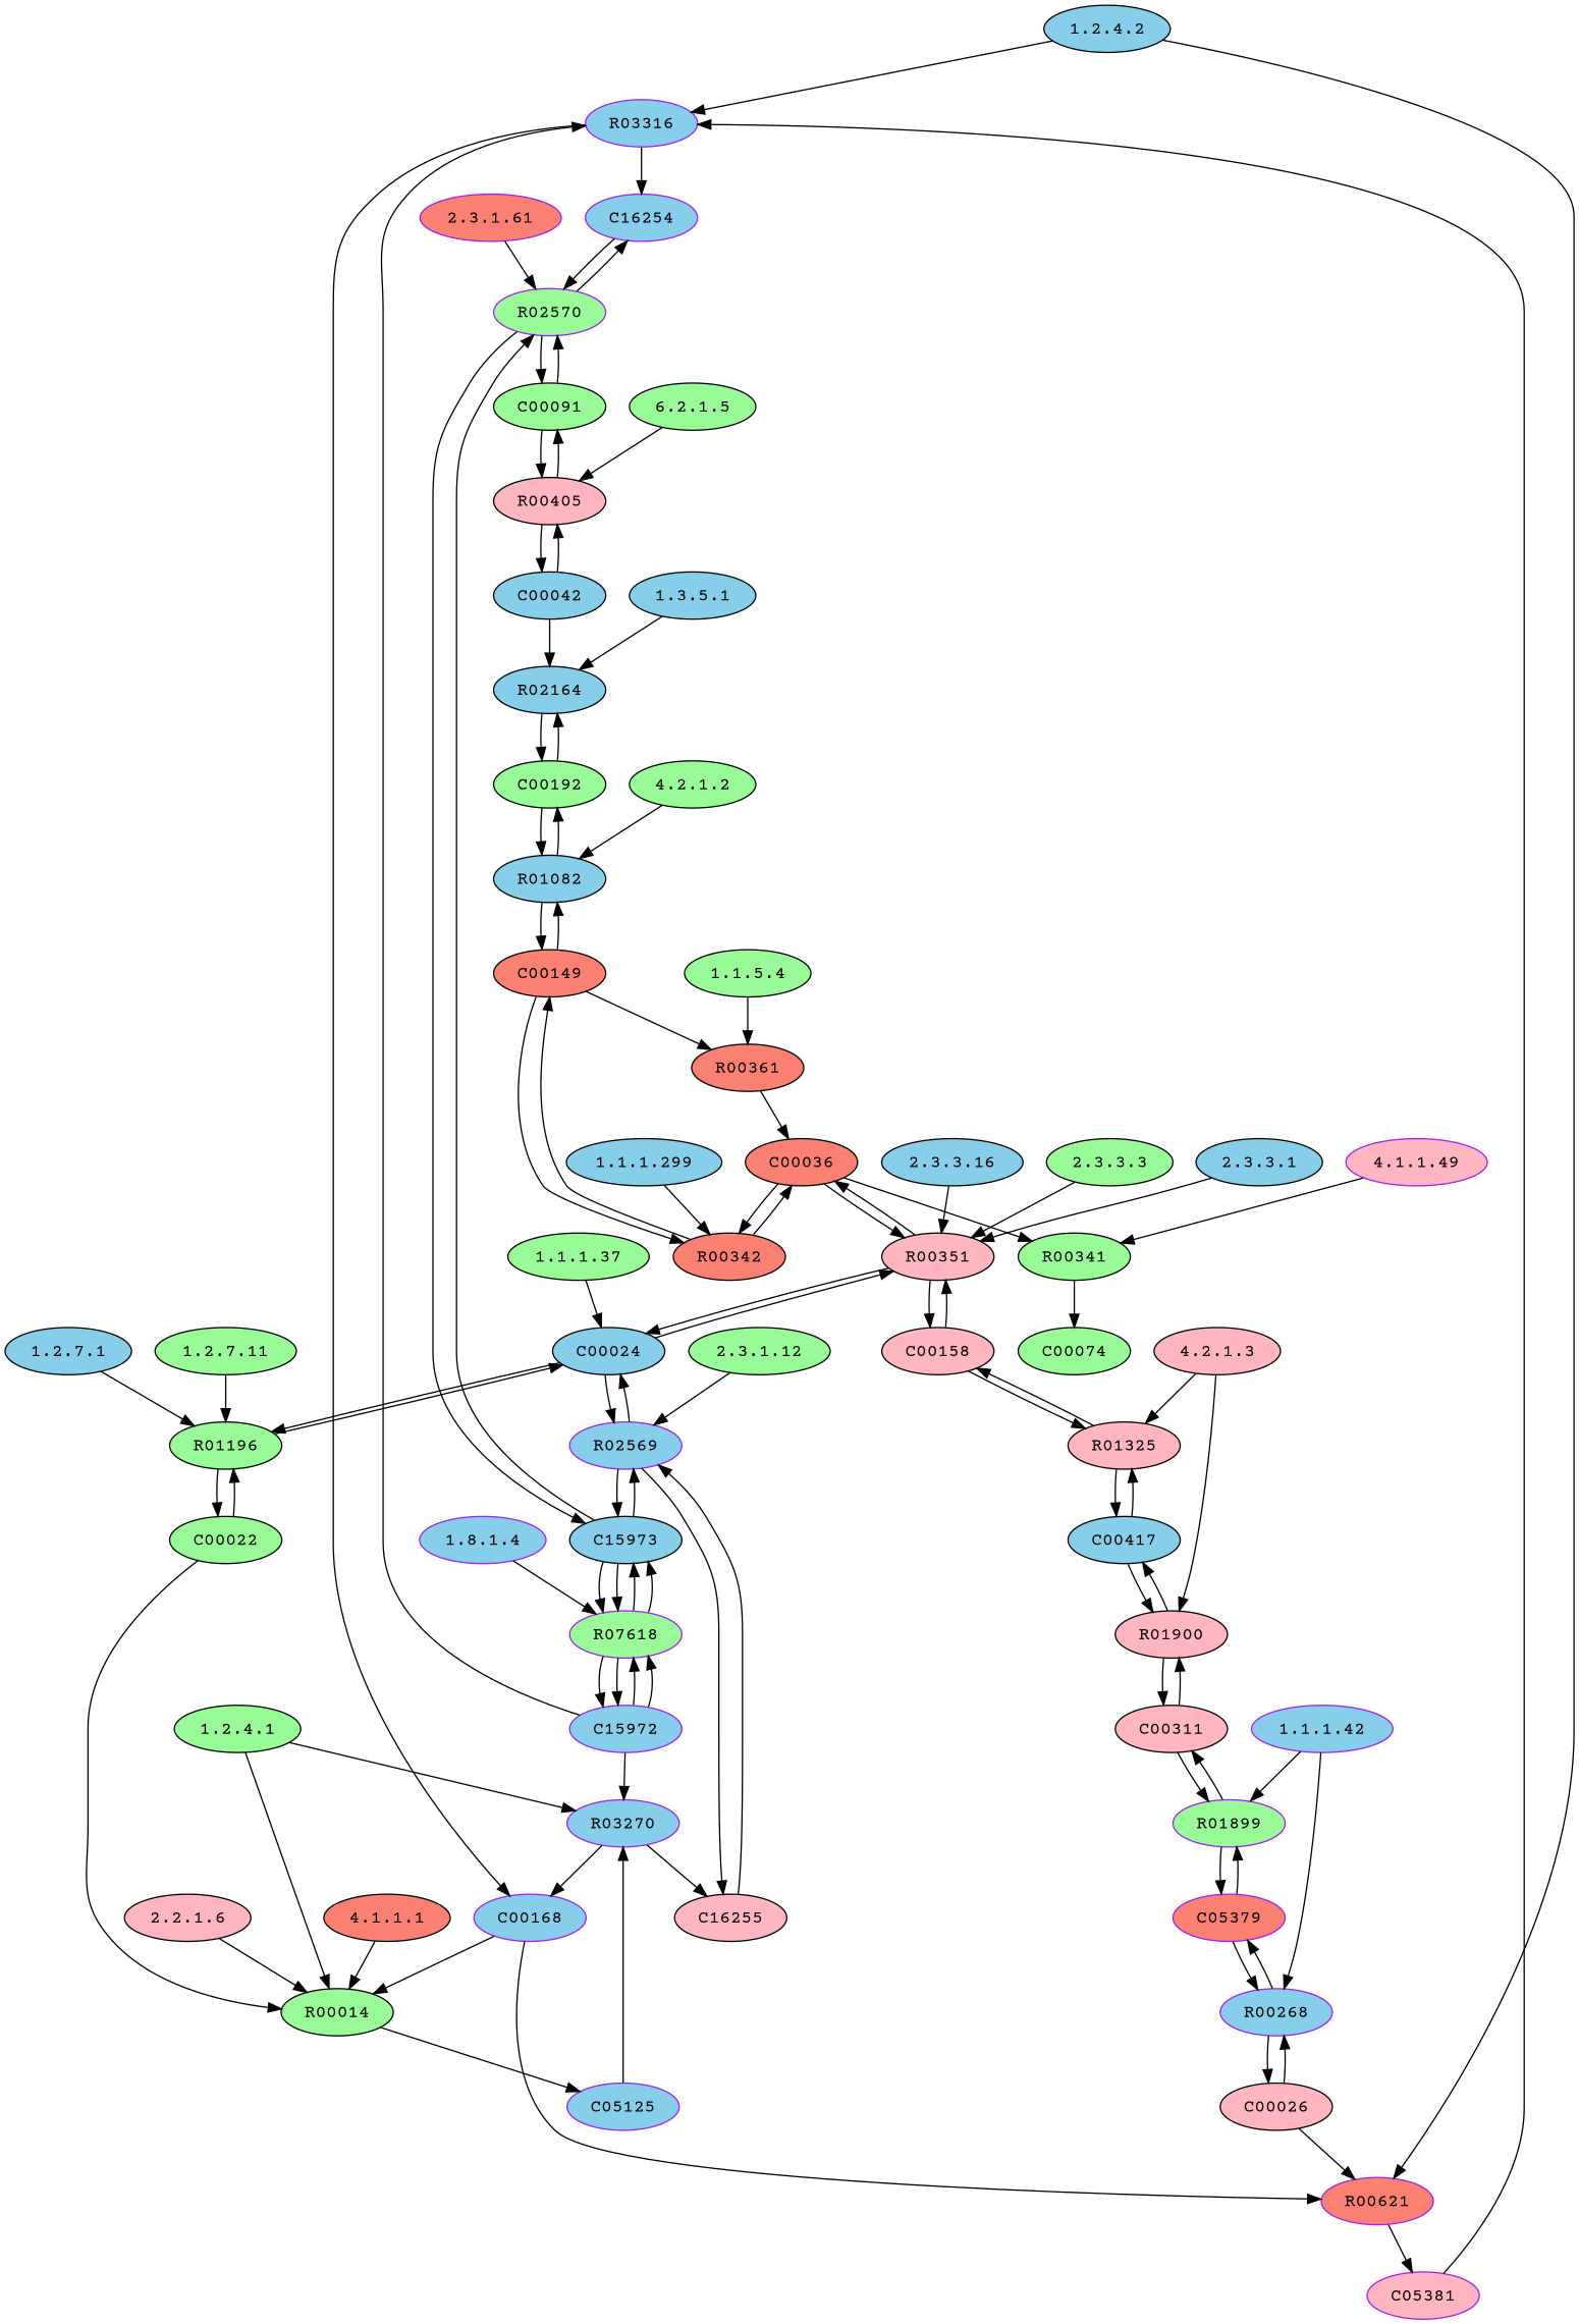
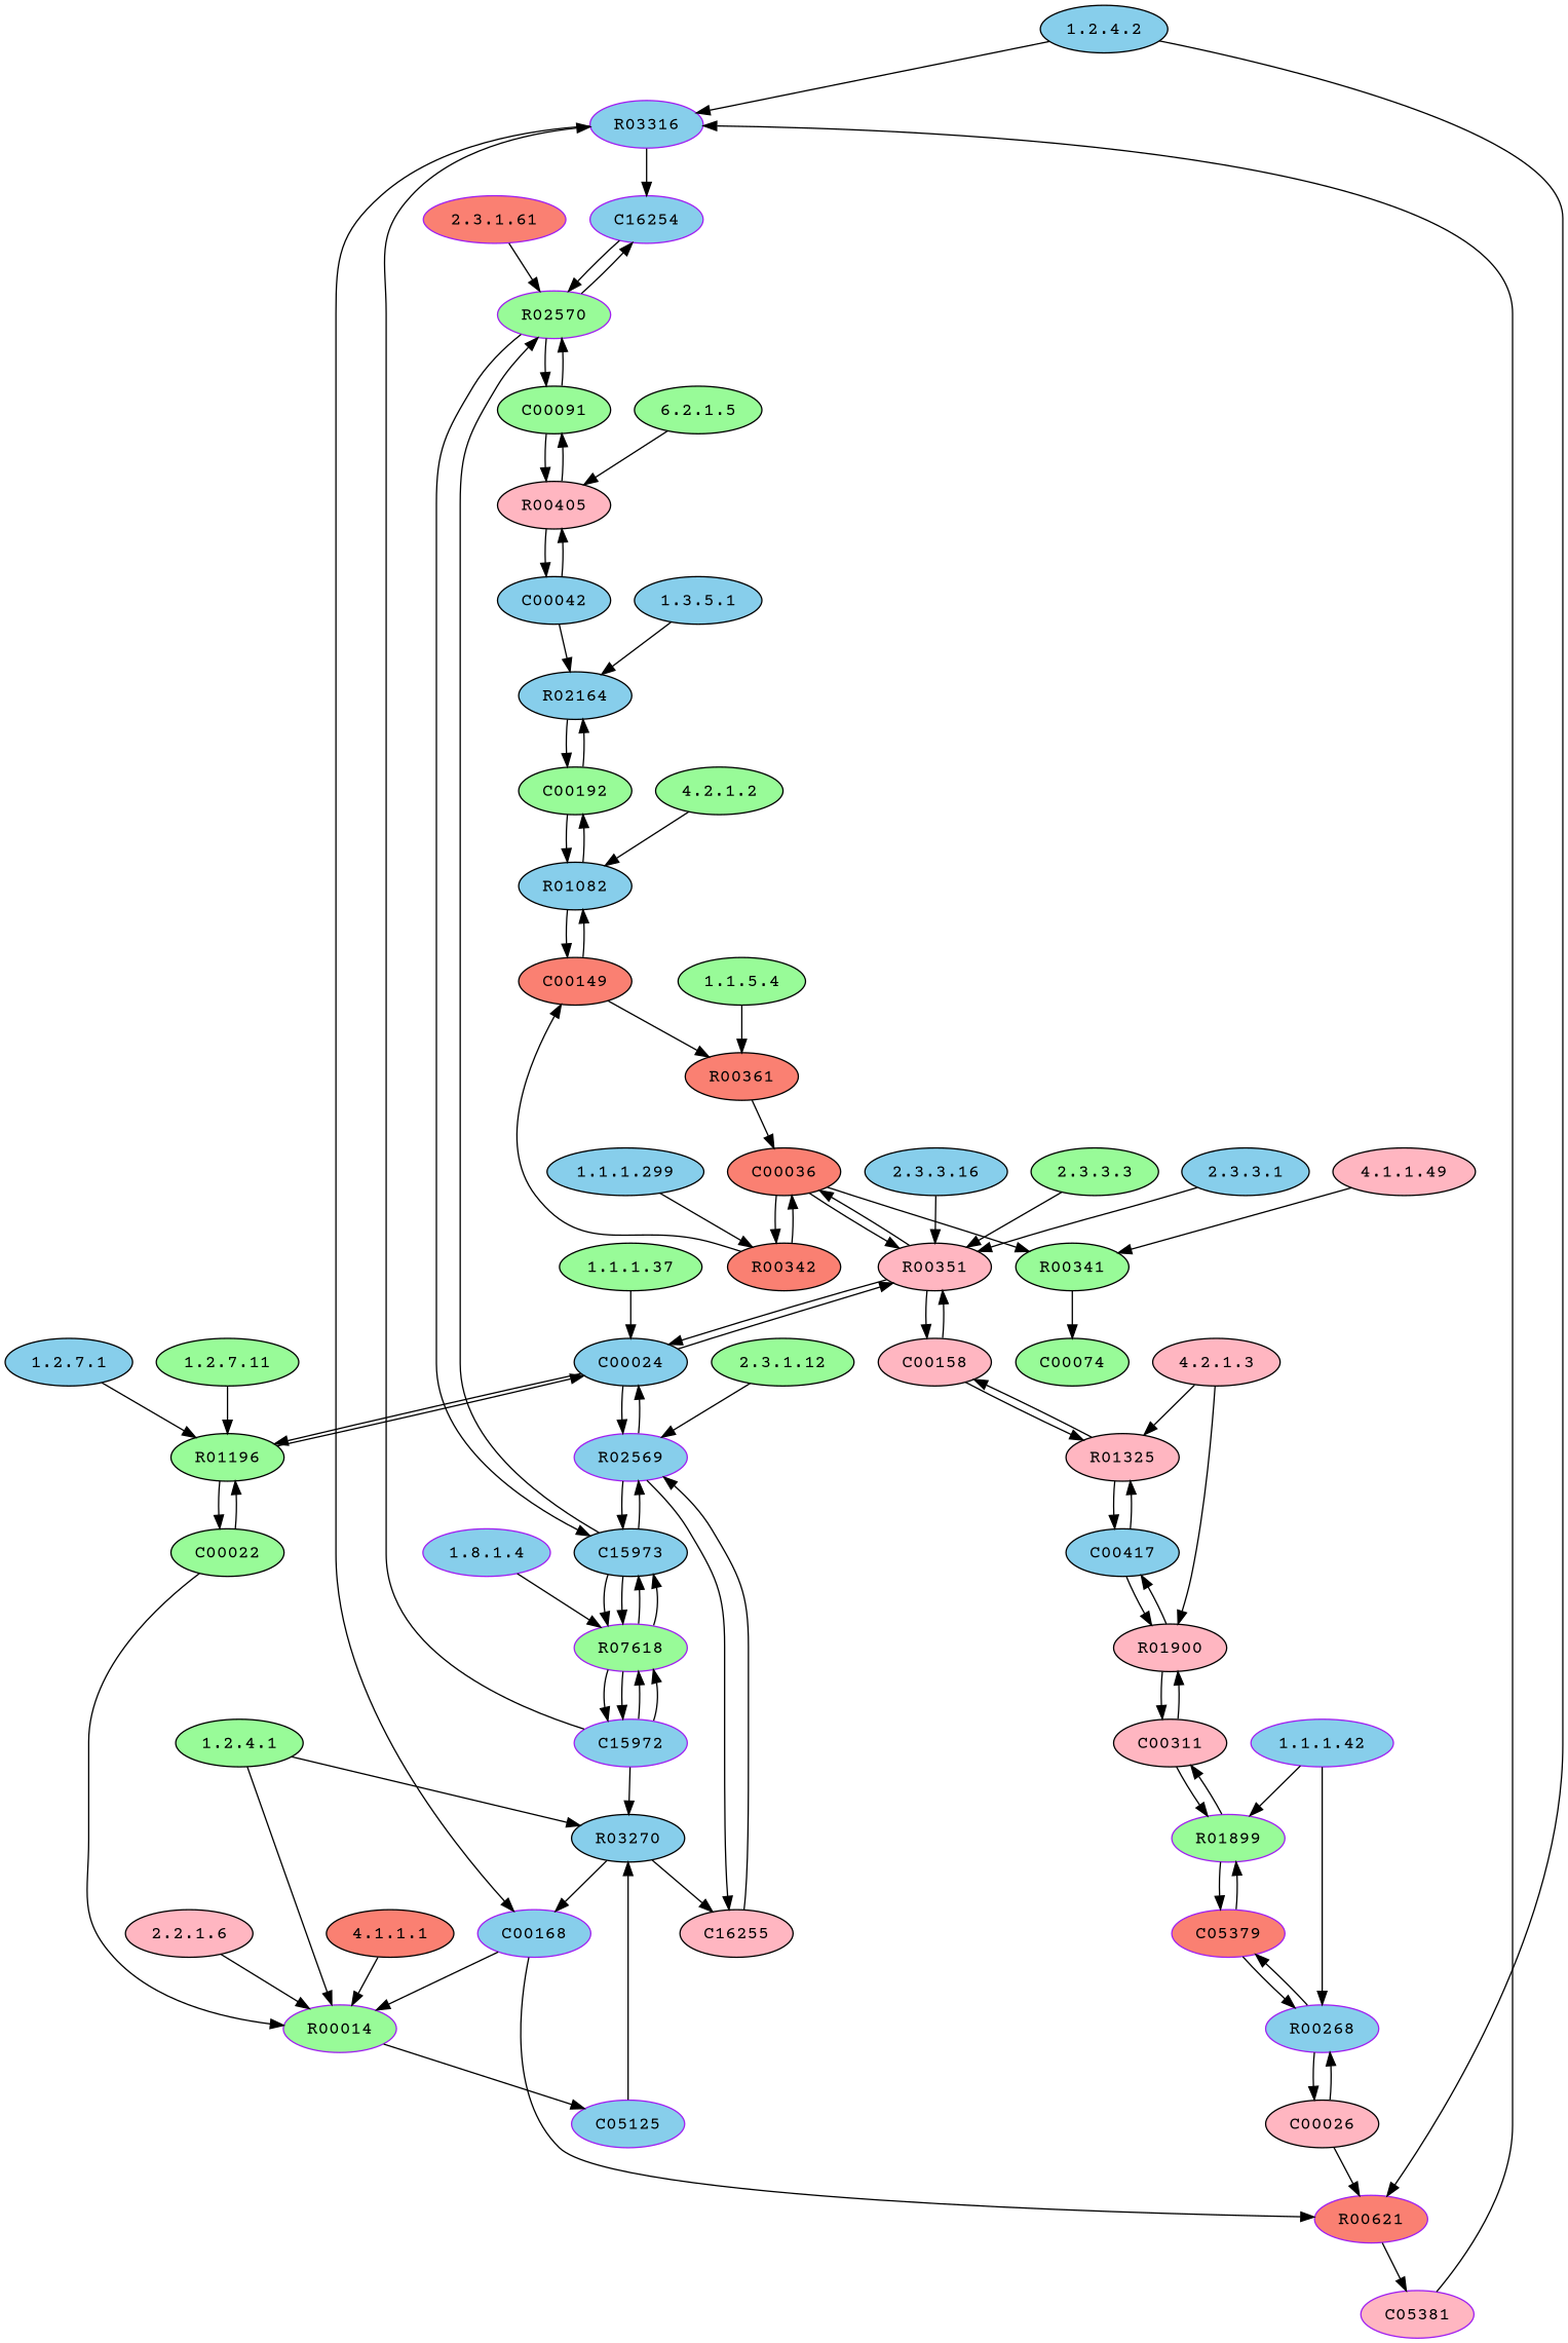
  digraph {
    fontname="Courier Prime"
    node [fillcolor=skyblue fontname="Courier Prime" style=filled type=E]
    edge [fontname="Courier Prime"]
    R03316 [color=purple type=R]
    "1.2.4.2"
    R00621 [color=purple fillcolor=salmon type=R]
    C16254 [color=purple type=C]
    n5 [color=purple label=C00168 type=C]
    C05381 [color=purple fillcolor=lightpink type=C]
-   "4.1.1.49" [fillcolor=lightpink color=purple]
+   "4.1.1.49" [fillcolor=lightpink]
    R00341 [fillcolor=palegreen type=R]
    C00074 [fillcolor=palegreen type=C]
    "2.3.1.12" [color=black fillcolor=palegreen]
    R02569 [color=purple type=R]
    C00024 [type=C]
    C15973 [type=C]
    C16255 [fillcolor=lightpink type=C]
    "1.2.7.11" [fillcolor=palegreen]
    R01196 [fillcolor=palegreen type=R]
    C00022 [fillcolor=palegreen type=C]
    "4.1.1.1" [fillcolor=salmon]
-   R00014 [color=black fillcolor=palegreen type=R]
+   R00014 [color=purple fillcolor=palegreen type=R]
    C05125 [color=purple type=C]
    "1.1.5.4" [fillcolor=palegreen]
    R00361 [fillcolor=salmon type=R]
    C00036 [fillcolor=salmon type=C]
    "6.2.1.5" [fillcolor=palegreen]
    R00405 [fillcolor=lightpink type=R]
    C00091 [fillcolor=palegreen type=C]
    C00042 [type=C]
    "2.3.1.61" [color=purple fillcolor=salmon]
    R02570 [color=purple fillcolor=palegreen type=R]
    R00342 [fillcolor=salmon type=R]
    "1.1.1.299"
    C00149 [fillcolor=salmon type=C]
    "4.2.1.3" [fillcolor=lightpink]
    R01900 [fillcolor=lightpink type=R]
    R01325 [fillcolor=lightpink type=R]
    C00417 [type=C]
    C00311 [fillcolor=lightpink type=C]
    C00158 [fillcolor=lightpink type=C]
    R00351 [fillcolor=lightpink type=R]
    "2.3.3.16"
    "4.2.1.2" [fillcolor=palegreen]
    R01082 [type=R]
    n43 [fillcolor=palegreen label=C00192 type=C]
    "1.8.1.4" [color=purple]
    R07618 [color=purple fillcolor=palegreen type=R]
    C15972 [color=purple type=C]
    "1.2.7.1"
    R02164 [type=R]
    "1.3.5.1"
    "2.2.1.6" [fillcolor=lightpink]
    "2.3.3.3" [fillcolor=palegreen]
    "1.1.1.37" [fillcolor=palegreen]
    "2.3.3.1"
    "1.2.4.1" [fillcolor=palegreen]
-   R03270 [color=purple type=R]
+   R03270 [color=black type=R]
    "1.1.1.42" [color=purple]
    R00268 [color=purple type=R]
    R01899 [color=purple fillcolor=palegreen type=R]
    C00026 [fillcolor=lightpink type=C]
    C05379 [color=purple fillcolor=salmon type=C]
    R03316 -> C16254
    R03316 -> n5
    "1.2.4.2" -> R03316
    "1.2.4.2" -> R00621
    R00621 -> C05381
    C16254 -> R02570
    n5 -> R00621
    n5 -> R00014
    C05381 -> R03316
    "4.1.1.49" -> R00341
    R00341 -> C00074
    "2.3.1.12" -> R02569
    R02569 -> C00024
    R02569 -> C15973
    R02569 -> C16255
    C00024 -> R02569
    C00024 -> R01196
    C00024 -> R00351
    C15973 -> R02569
    C15973 -> R02570
    C15973 -> R07618
    C15973 -> R07618
    C16255 -> R02569
    "1.2.7.11" -> R01196
    R01196 -> C00024
    R01196 -> C00022
    C00022 -> R01196
    C00022 -> R00014
    "4.1.1.1" -> R00014
    R00014 -> C05125
    C05125 -> R03270
    "1.1.5.4" -> R00361
    R00361 -> C00036
    C00036 -> R00341
    C00036 -> R00342
    C00036 -> R00351
    "6.2.1.5" -> R00405
    R00405 -> C00091
    R00405 -> C00042
    C00091 -> R00405
    C00091 -> R02570
    C00042 -> R00405
    C00042 -> R02164
    "2.3.1.61" -> R02570
    R02570 -> C16254
    R02570 -> C15973
    R02570 -> C00091
    R00342 -> C00036
    R00342 -> C00149
    "1.1.1.299" -> R00342
    C00149 -> R00361
-   C00149 -> R00342
    C00149 -> R01082
    "4.2.1.3" -> R01900
    "4.2.1.3" -> R01325
    R01900 -> C00417
    R01900 -> C00311
    R01325 -> C00417
    R01325 -> C00158
    C00417 -> R01900
    C00417 -> R01325
    C00311 -> R01900
    C00311 -> R01899
    C00158 -> R01325
    C00158 -> R00351
    R00351 -> C00024
    R00351 -> C00036
    R00351 -> C00158
    "2.3.3.16" -> R00351
    "4.2.1.2" -> R01082
    R01082 -> C00149
    R01082 -> n43
    n43 -> R01082
    n43 -> R02164
    "1.8.1.4" -> R07618
    R07618 -> C15973
    R07618 -> C15973
    R07618 -> C15972
    R07618 -> C15972
    C15972 -> R03316
    C15972 -> R07618
    C15972 -> R07618
    C15972 -> R03270
    "1.2.7.1" -> R01196
    R02164 -> n43
    "1.3.5.1" -> R02164
    "2.2.1.6" -> R00014
    "2.3.3.3" -> R00351
    "1.1.1.37" -> C00024
    "2.3.3.1" -> R00351
    "1.2.4.1" -> R00014
    "1.2.4.1" -> R03270
    R03270 -> n5
    R03270 -> C16255
    "1.1.1.42" -> R00268
    "1.1.1.42" -> R01899
    R00268 -> C00026
    R00268 -> C05379
    R01899 -> C00311
    R01899 -> C05379
    C00026 -> R00621
    C00026 -> R00268
    C05379 -> R00268
    C05379 -> R01899
  }
